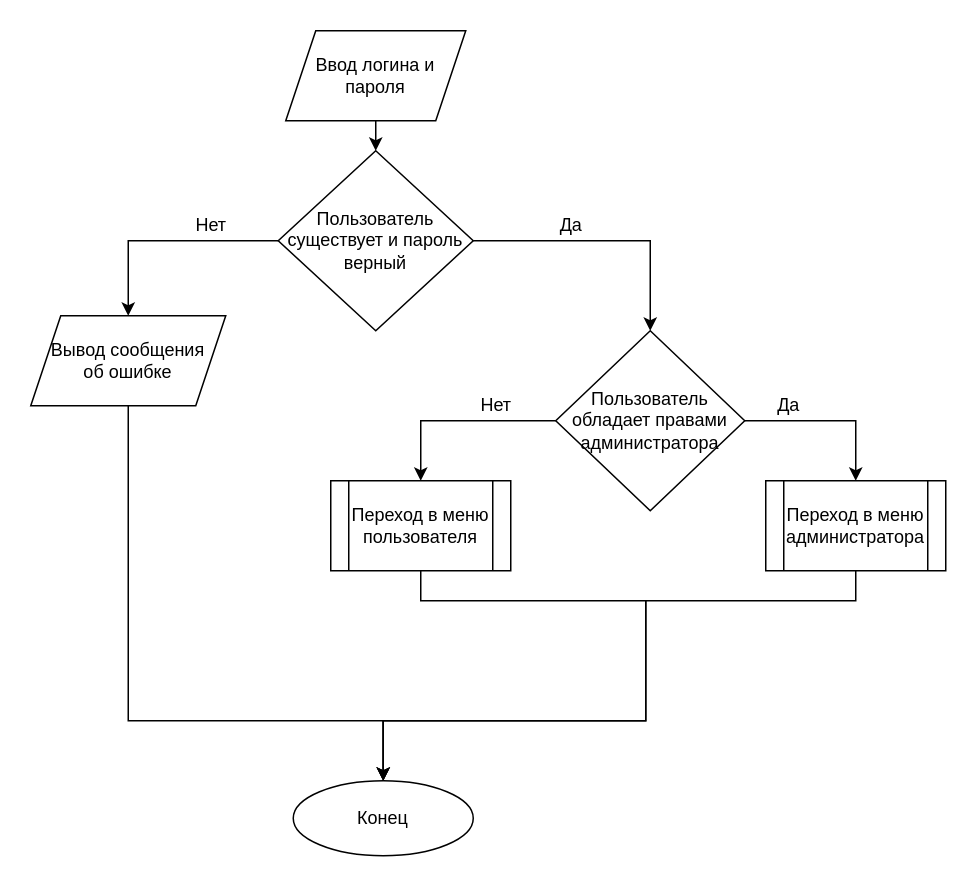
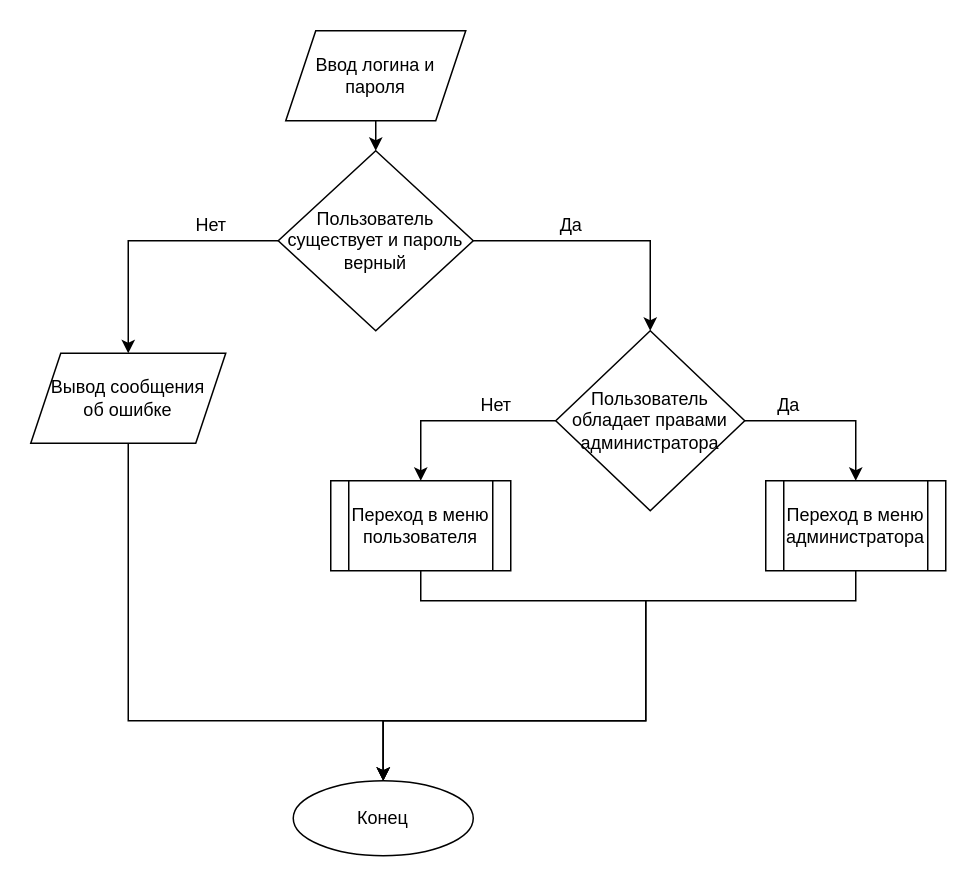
  <mxCell id="0" />
  <mxCell id="1" parent="0" />
  <mxCell id="2" style="edgeStyle=orthogonalEdgeStyle;rounded=0;orthogonalLoop=1;jettySize=auto;html=1;exitX=0.5;exitY=1;exitDx=0;exitDy=0;entryX=0.5;entryY=0;entryDx=0;entryDy=0;" edge="1" parent="1" source="3" target="6"><mxGeometry relative="1" as="geometry" /></mxCell>
  <mxCell id="3" value="Ввод логина и пароля" style="shape=parallelogram;perimeter=parallelogramPerimeter;whiteSpace=wrap;html=1;fixedSize=1;" vertex="1" parent="1"><mxGeometry x="190" y="20" width="120" height="60" as="geometry" /></mxCell>
  <mxCell id="4" style="edgeStyle=orthogonalEdgeStyle;rounded=0;orthogonalLoop=1;jettySize=auto;html=1;exitX=0;exitY=0.5;exitDx=0;exitDy=0;entryX=0.5;entryY=0;entryDx=0;entryDy=0;" edge="1" parent="1" source="6" target="8"><mxGeometry relative="1" as="geometry" /></mxCell>
  <mxCell id="5" style="edgeStyle=orthogonalEdgeStyle;rounded=0;orthogonalLoop=1;jettySize=auto;html=1;exitX=1;exitY=0.5;exitDx=0;exitDy=0;entryX=0.5;entryY=0;entryDx=0;entryDy=0;" edge="1" parent="1" source="6" target="11"><mxGeometry relative="1" as="geometry" /></mxCell>
  <mxCell id="6" value="Пользователь существует и пароль верный" style="rhombus;whiteSpace=wrap;html=1;" vertex="1" parent="1"><mxGeometry x="185" y="100" width="130" height="120" as="geometry" /></mxCell>
  <mxCell id="7" style="edgeStyle=orthogonalEdgeStyle;rounded=0;orthogonalLoop=1;jettySize=auto;html=1;exitX=0.5;exitY=1;exitDx=0;exitDy=0;entryX=0.5;entryY=0;entryDx=0;entryDy=0;" edge="1" parent="1" source="8" target="16"><mxGeometry relative="1" as="geometry"><Array as="points"><mxPoint x="85" y="480" /><mxPoint x="255" y="480" /></Array></mxGeometry></mxCell>
- <mxCell id="8" value="Вывод сообщения &lt;br&gt;об ошибке" style="shape=parallelogram;perimeter=parallelogramPerimeter;whiteSpace=wrap;html=1;fixedSize=1;" vertex="1" parent="1"><mxGeometry x="20" y="210" width="130" height="60" as="geometry" /></mxCell>
+ <mxCell id="8" value="Вывод сообщения &lt;br&gt;об ошибке" style="shape=parallelogram;perimeter=parallelogramPerimeter;whiteSpace=wrap;html=1;fixedSize=1;" vertex="1" parent="1"><mxGeometry x="20" y="235" width="130" height="60" as="geometry" /></mxCell>
  <mxCell id="9" style="edgeStyle=orthogonalEdgeStyle;rounded=0;orthogonalLoop=1;jettySize=auto;html=1;exitX=0;exitY=0.5;exitDx=0;exitDy=0;entryX=0.5;entryY=0;entryDx=0;entryDy=0;" edge="1" parent="1" source="11" target="13"><mxGeometry relative="1" as="geometry" /></mxCell>
  <mxCell id="10" style="edgeStyle=orthogonalEdgeStyle;rounded=0;orthogonalLoop=1;jettySize=auto;html=1;exitX=1;exitY=0.5;exitDx=0;exitDy=0;entryX=0.5;entryY=0;entryDx=0;entryDy=0;" edge="1" parent="1" source="11" target="15"><mxGeometry relative="1" as="geometry" /></mxCell>
  <mxCell id="11" value="Пользователь обладает правами администратора" style="rhombus;whiteSpace=wrap;html=1;" vertex="1" parent="1"><mxGeometry x="370" y="220" width="126" height="120" as="geometry" /></mxCell>
  <mxCell id="12" style="edgeStyle=orthogonalEdgeStyle;rounded=0;orthogonalLoop=1;jettySize=auto;html=1;exitX=0.5;exitY=1;exitDx=0;exitDy=0;entryX=0.5;entryY=0;entryDx=0;entryDy=0;" edge="1" parent="1" source="13" target="16"><mxGeometry relative="1" as="geometry"><Array as="points"><mxPoint x="430" y="400" /><mxPoint x="430" y="480" /><mxPoint x="255" y="480" /></Array></mxGeometry></mxCell>
  <mxCell id="13" value="Переход в меню пользователя" style="shape=process;whiteSpace=wrap;html=1;backgroundOutline=1;" vertex="1" parent="1"><mxGeometry x="220" y="320" width="120" height="60" as="geometry" /></mxCell>
  <mxCell id="14" style="edgeStyle=orthogonalEdgeStyle;rounded=0;orthogonalLoop=1;jettySize=auto;html=1;exitX=0.5;exitY=1;exitDx=0;exitDy=0;" edge="1" parent="1" source="15" target="16"><mxGeometry relative="1" as="geometry"><Array as="points"><mxPoint x="570" y="400" /><mxPoint x="430" y="400" /><mxPoint x="430" y="480" /><mxPoint x="255" y="480" /></Array></mxGeometry></mxCell>
  <mxCell id="15" value="Переход в меню администратора" style="shape=process;whiteSpace=wrap;html=1;backgroundOutline=1;" vertex="1" parent="1"><mxGeometry x="510" y="320" width="120" height="60" as="geometry" /></mxCell>
  <mxCell id="16" value="Конец" style="ellipse;whiteSpace=wrap;html=1;" vertex="1" parent="1"><mxGeometry x="195" y="520" width="120" height="50" as="geometry" /></mxCell>
  <mxCell id="17" value="Нет" style="text;html=1;align=center;verticalAlign=middle;resizable=0;points=[];autosize=1;" vertex="1" parent="1"><mxGeometry x="120" y="140" width="40" height="20" as="geometry" /></mxCell>
  <mxCell id="18" value="Нет" style="text;html=1;align=center;verticalAlign=middle;resizable=0;points=[];autosize=1;" vertex="1" parent="1"><mxGeometry x="310" y="260" width="40" height="20" as="geometry" /></mxCell>
  <mxCell id="19" value="Да" style="text;html=1;align=center;verticalAlign=middle;resizable=0;points=[];autosize=1;" vertex="1" parent="1"><mxGeometry x="365" y="140" width="30" height="20" as="geometry" /></mxCell>
  <mxCell id="20" value="Да" style="text;html=1;align=center;verticalAlign=middle;resizable=0;points=[];autosize=1;" vertex="1" parent="1"><mxGeometry x="510" y="260" width="30" height="20" as="geometry" /></mxCell>
